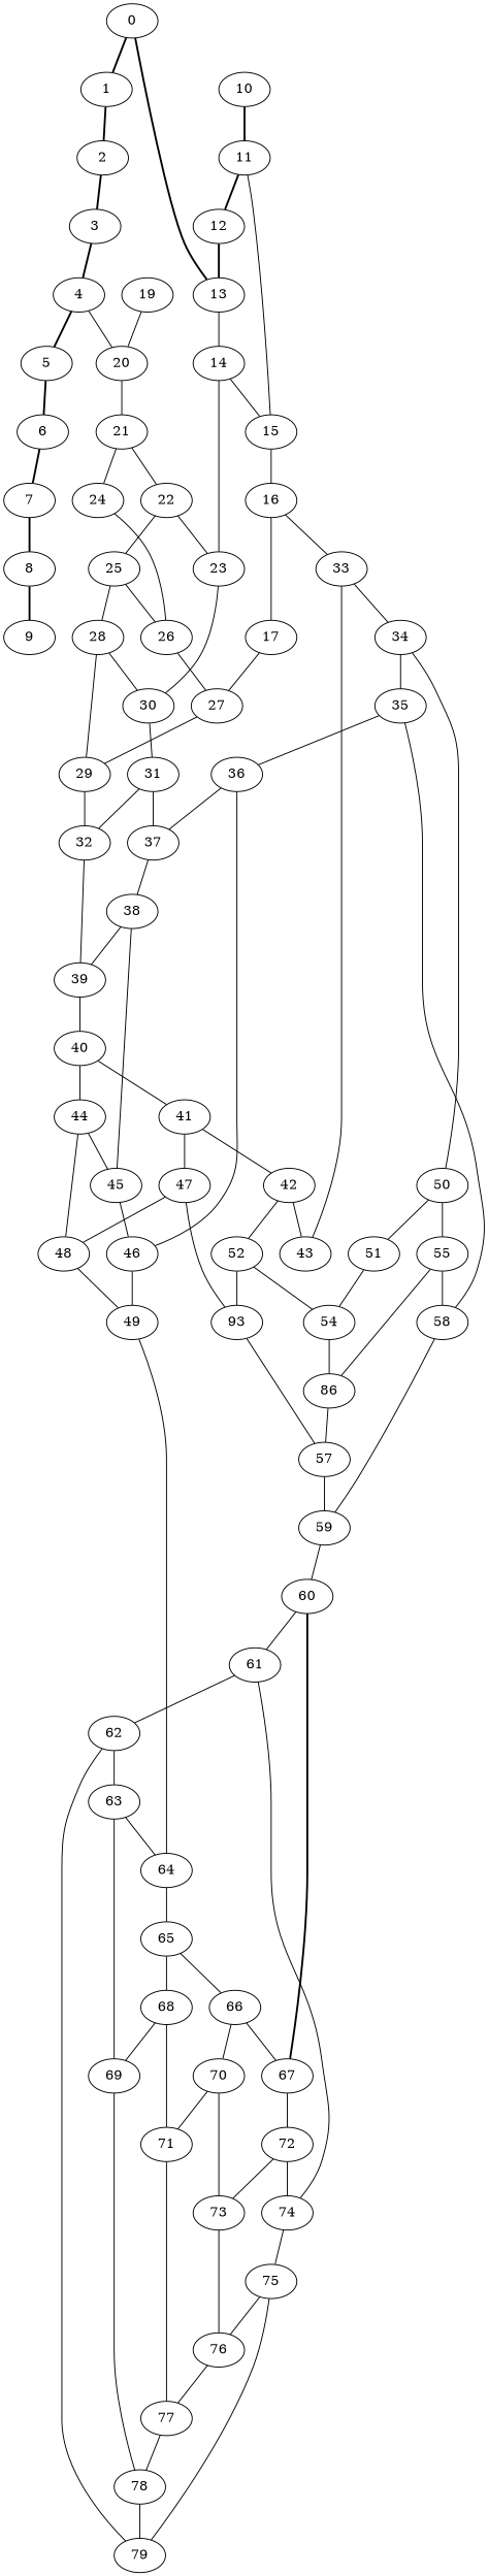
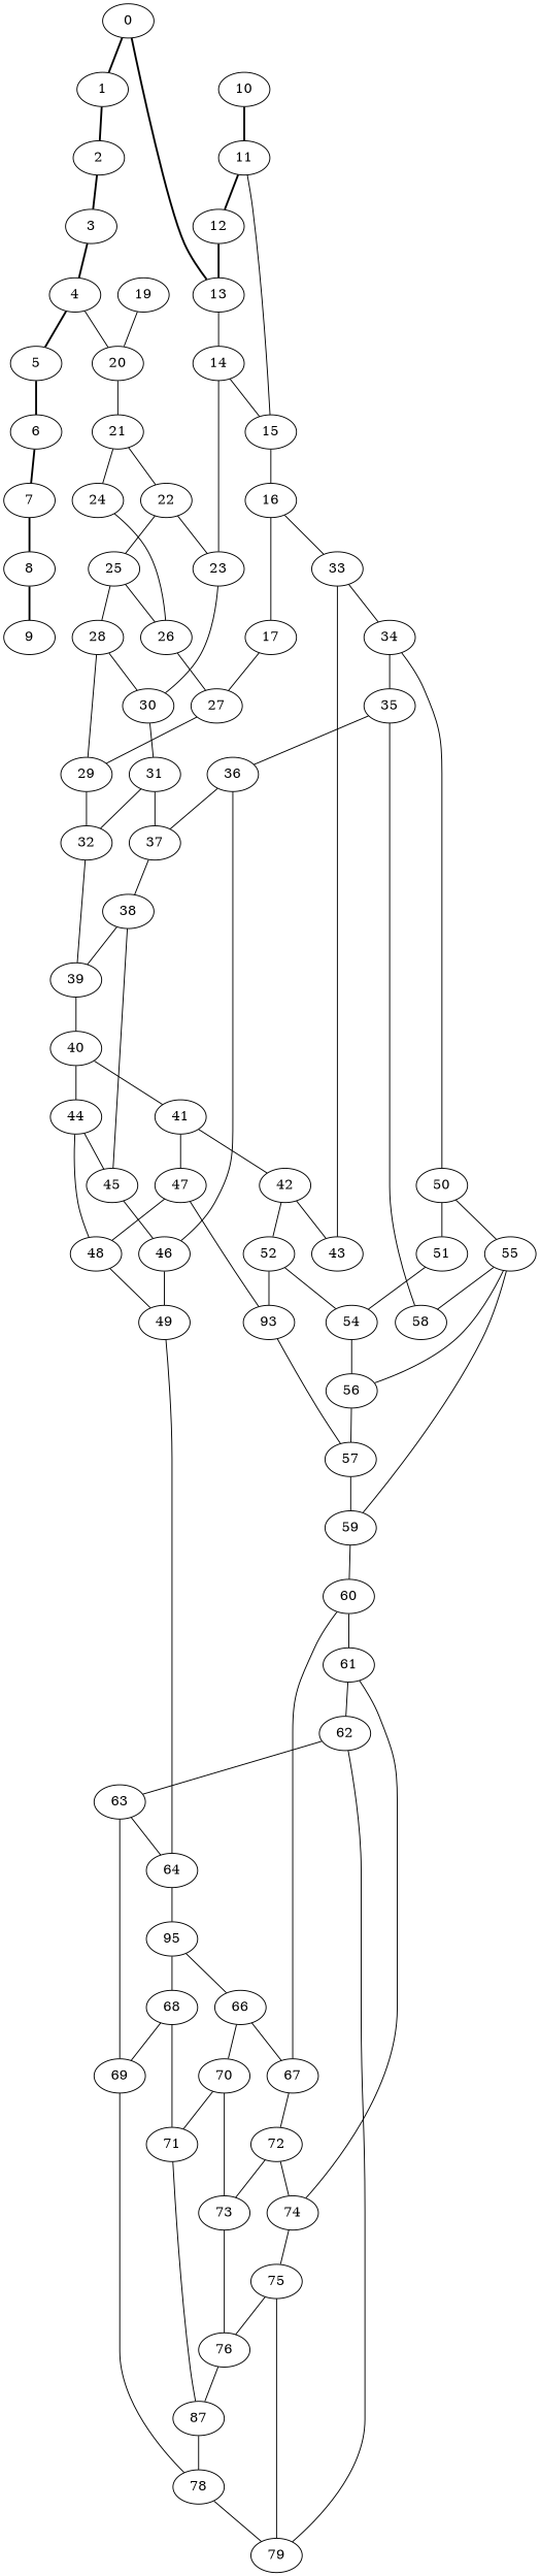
  graph {
    0
    1
    13
    2
    14
    3
    15
    23
    4
    5
    20
    6
    21
    7
    24
    22
    8
    19
    9
    10
    11
    12
    16
    17
    33
    30
    31
    27
    34
    43
    29
    35
    50
    26
    32
    25
    28
    37
    39
    40
    38
    45
    41
    44
    36
    58
    51
    55
    54
    46
    59
-   56 [label=86]
+   56
    49
    60
    64
    42
    47
    48
    52
    n60 [label=93]
    57
-   65
+   65 [label=95]
    66
    68
    61
    67
    62
    74
    72
    63
    79
    75
    73
    69
    76
    78
    70
    71
-   77
+   77 [label=87]
    0 -- 1 [style=bold]
    0 -- 13 [style=bold]
    1 -- 2 [style=bold]
    13 -- 14
    2 -- 3 [style=bold]
    14 -- 15
    14 -- 23
    3 -- 4 [style=bold]
    15 -- 16
    23 -- 30
    4 -- 5 [style=bold]
    4 -- 20
    5 -- 6 [style=bold]
    20 -- 21
    6 -- 7 [style=bold]
    21 -- 24
    21 -- 22
    7 -- 8 [style=bold]
    24 -- 26
    22 -- 23
    22 -- 25
    8 -- 9 [style=bold]
    19 -- 20
    10 -- 11 [style=bold]
    11 -- 15
    11 -- 12 [style=bold]
    12 -- 13 [style=bold]
    16 -- 17
    16 -- 33
    17 -- 27
    33 -- 34
    33 -- 43
    30 -- 31
    31 -- 32
    31 -- 37
    27 -- 29
    34 -- 35
    34 -- 50
    29 -- 32
    35 -- 36
    35 -- 58
    50 -- 51
    50 -- 55
    26 -- 27
    32 -- 39
    25 -- 26
    25 -- 28
    28 -- 30
    28 -- 29
    37 -- 38
    39 -- 40
    40 -- 41
    40 -- 44
    38 -- 39
    38 -- 45
    45 -- 46
    41 -- 42
    41 -- 47
    44 -- 45
    44 -- 48
    36 -- 37
    36 -- 46
-   58 -- 59
+   55 -- 59
    51 -- 54
    55 -- 58
    55 -- 56
    54 -- 56
    46 -- 49
    59 -- 60
    56 -- 57
    49 -- 64
    60 -- 61
-   60 -- 67 [style=bold]
+   60 -- 67
    64 -- 65
    42 -- 43
    42 -- 52
    47 -- 48
    47 -- n60
    48 -- 49
    52 -- 54
    52 -- n60
    n60 -- 57
    57 -- 59
    65 -- 66
    65 -- 68
    66 -- 67
    66 -- 70
    68 -- 69
    68 -- 71
    61 -- 62
    61 -- 74
    67 -- 72
    62 -- 63
    62 -- 79
    74 -- 75
    72 -- 74
    72 -- 73
    63 -- 64
    63 -- 69
    75 -- 79
    75 -- 76
    73 -- 76
    69 -- 78
    76 -- 77
    78 -- 79
    70 -- 73
    70 -- 71
    71 -- 77
    77 -- 78
  }
